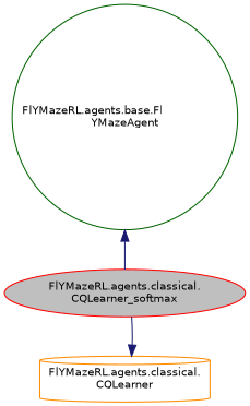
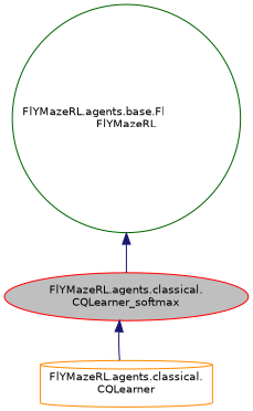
  digraph {
    node [fillcolor=white fontname=Helvetica fontsize=10 style=filled]
    edge [color=midnightblue dir=back fontname=Helvetica fontsize=10 labelfontname=Helvetica labelfontsize=10 style=solid]
    n1 [color=red fillcolor=grey75 fontcolor=black height=0.2 label="FlYMazeRL.agents.classical.\lCQLearner_softmax" shape=ellipse width=0.4]
    n2 [color=darkorange height=0.2 label="FlYMazeRL.agents.classical.\lCQLearner" shape=cylinder width=0.4]
-   n3 [color=darkgreen height=0.2 label="FlYMazeRL.agents.base.Fl\lYMazeAgent" shape=circle width=0.4]
-   n2 -> n1
+   n3 [color=darkgreen height=0.2 label="FlYMazeRL.agents.base.Fl\lFlYMazeRL" shape=circle width=0.4]
+   n1 -> n2
    n3 -> n1
  }
